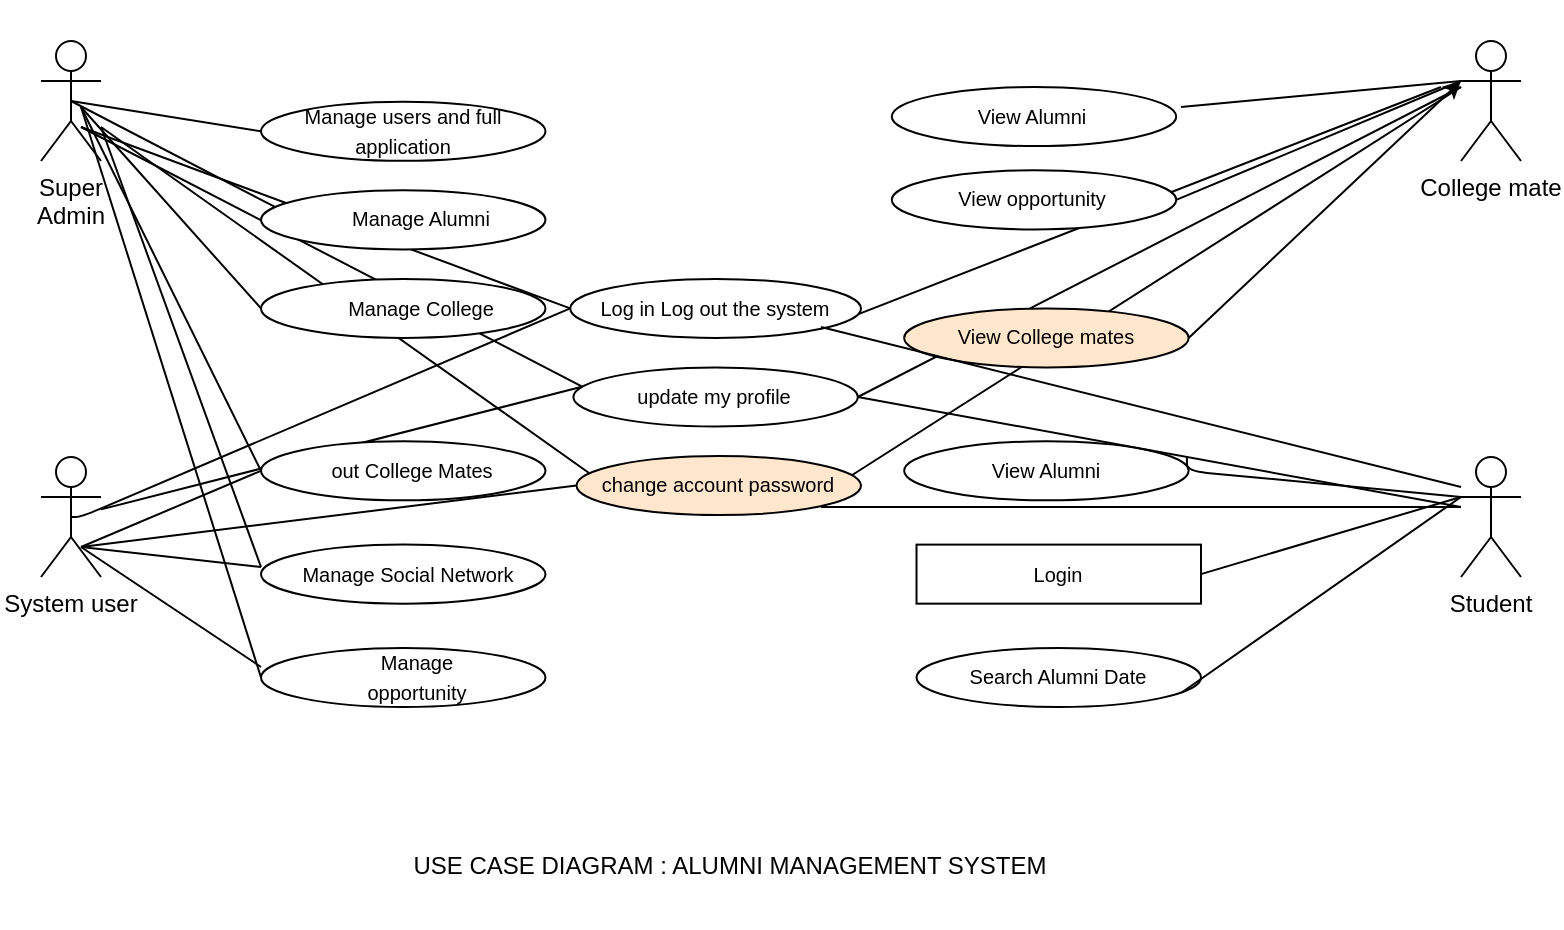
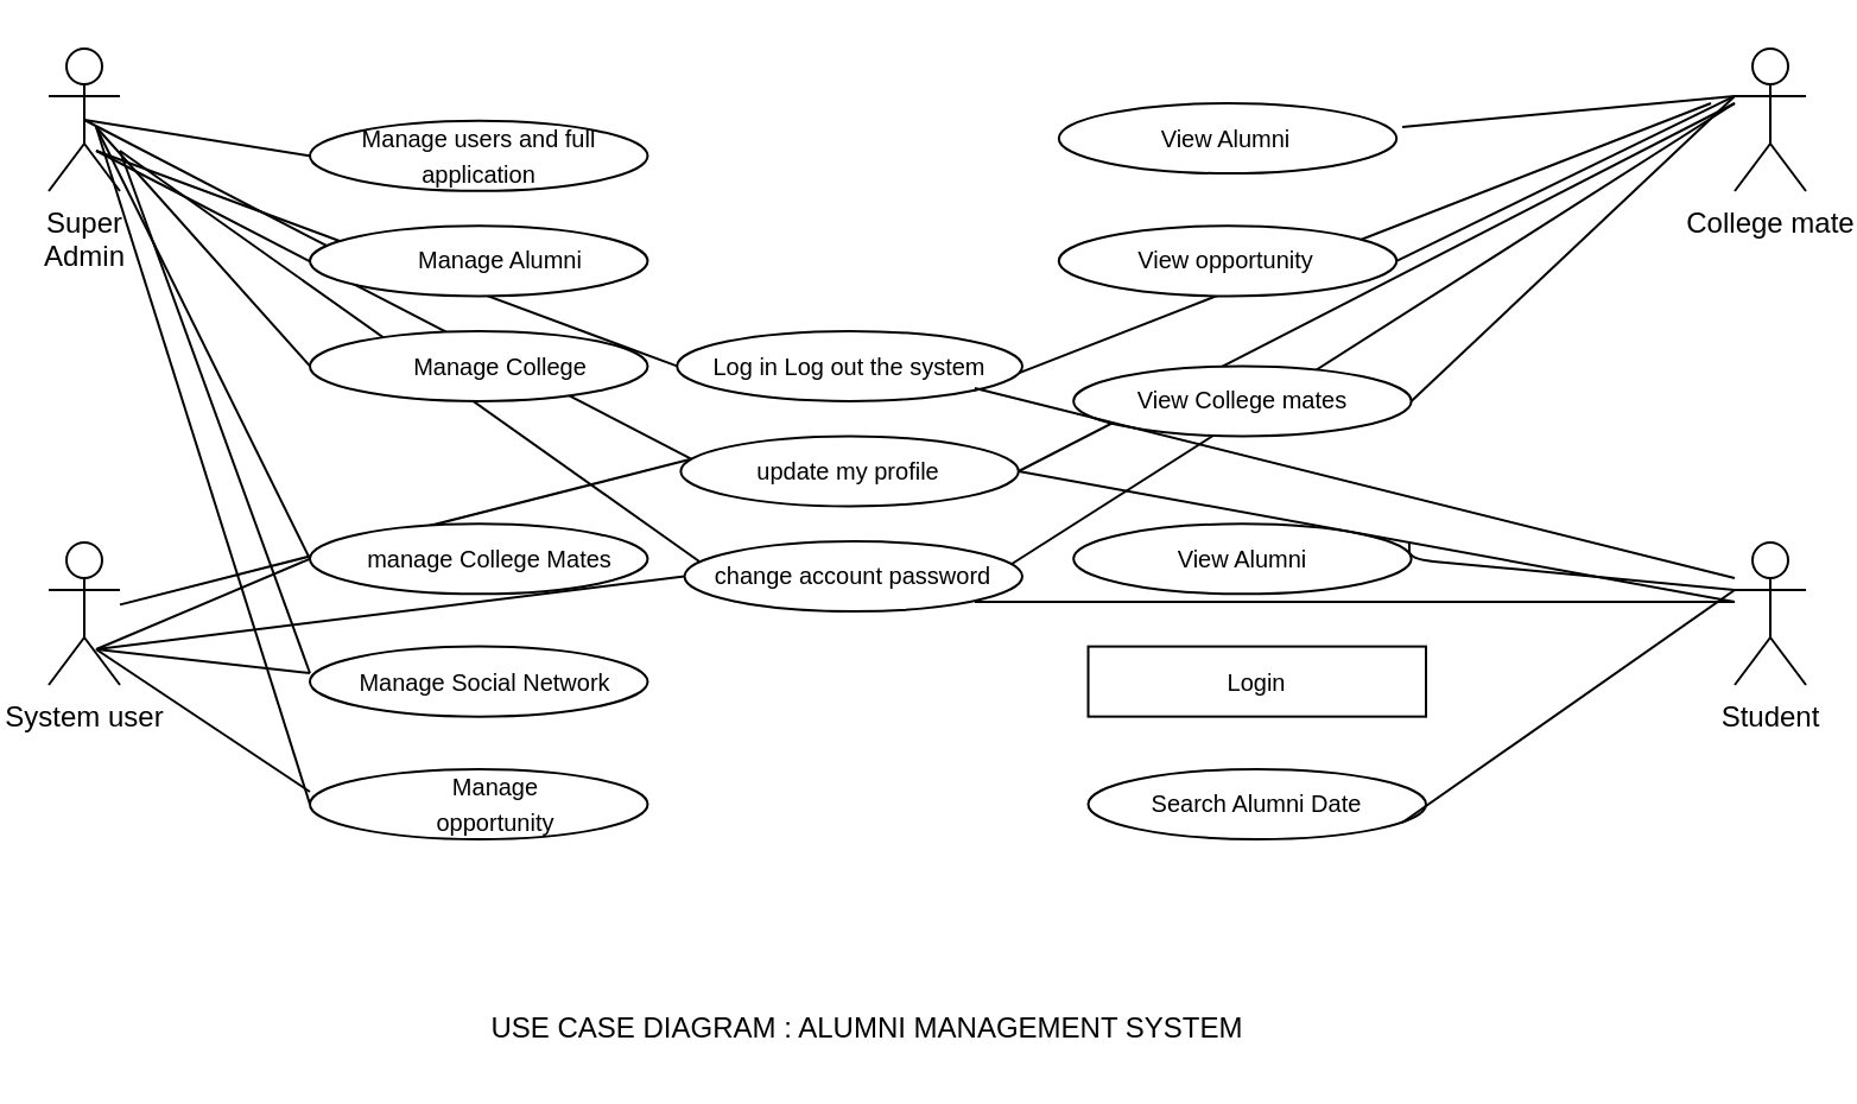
  <mxCell id="0" />
  <mxCell id="1" parent="0" />
  <mxCell id="2" value="" style="endArrow=none;html=1;" edge="1" parent="1" source="38"><mxGeometry width="50" height="50" relative="1" as="geometry"><mxPoint x="80" y="313" as="sourcePoint" /><mxPoint x="290" y="193" as="targetPoint" /></mxGeometry></mxCell>
  <mxCell id="3" value="" style="endArrow=none;html=1;exitX=0.044;exitY=0.287;exitDx=0;exitDy=0;exitPerimeter=0;" edge="1" parent="1" source="13"><mxGeometry width="50" height="50" relative="1" as="geometry"><mxPoint x="290" y="233" as="sourcePoint" /><mxPoint x="50" y="63" as="targetPoint" /></mxGeometry></mxCell>
  <mxCell id="4" value="" style="endArrow=none;html=1;entryX=0.048;entryY=0.365;entryDx=0;entryDy=0;entryPerimeter=0;" edge="1" parent="1" target="14"><mxGeometry width="50" height="50" relative="1" as="geometry"><mxPoint x="40" y="63" as="sourcePoint" /><mxPoint x="90" y="13" as="targetPoint" /></mxGeometry></mxCell>
  <mxCell id="5" value="" style="endArrow=none;html=1;exitX=0;exitY=0.5;exitDx=0;exitDy=0;" edge="1" parent="1" source="15"><mxGeometry width="50" height="50" relative="1" as="geometry"><mxPoint x="440" y="223" as="sourcePoint" /><mxPoint x="40" y="63" as="targetPoint" /></mxGeometry></mxCell>
  <mxCell id="6" value="" style="endArrow=none;html=1;exitX=0.958;exitY=0.355;exitDx=0;exitDy=0;exitPerimeter=0;" edge="1" parent="1" source="13"><mxGeometry width="50" height="50" relative="1" as="geometry"><mxPoint x="648" y="213" as="sourcePoint" /><mxPoint x="730" y="43" as="targetPoint" /></mxGeometry></mxCell>
  <mxCell id="7" value="" style="endArrow=none;html=1;exitX=1;exitY=0.5;exitDx=0;exitDy=0;fontStyle=1" edge="1" parent="1" source="14"><mxGeometry width="50" height="50" relative="1" as="geometry"><mxPoint x="638" y="203" as="sourcePoint" /><mxPoint x="730" y="43" as="targetPoint" /></mxGeometry></mxCell>
  <mxCell id="8" value="" style="endArrow=none;html=1;exitX=1;exitY=1;exitDx=0;exitDy=0;" edge="1" parent="1" source="15"><mxGeometry width="50" height="50" relative="1" as="geometry"><mxPoint x="570" y="133" as="sourcePoint" /><mxPoint x="720" y="43" as="targetPoint" /></mxGeometry></mxCell>
  <mxCell id="9" value="" style="group" vertex="1" connectable="0" parent="1"><mxGeometry x="130" y="43" width="470" height="310" as="geometry" /></mxCell>
  <mxCell id="10" value="" style="ellipse;whiteSpace=wrap;html=1;" vertex="1" parent="9"><mxGeometry y="51.667" width="142.237" height="29.524" as="geometry" /></mxCell>
  <mxCell id="11" value="" style="ellipse;whiteSpace=wrap;html=1;" vertex="1" parent="9"><mxGeometry y="7.381" width="142.237" height="29.524" as="geometry" /></mxCell>
  <mxCell id="12" value="" style="ellipse;whiteSpace=wrap;html=1;" vertex="1" parent="9"><mxGeometry y="95.952" width="142.237" height="29.524" as="geometry" /></mxCell>
- <mxCell id="13" value="&lt;font style=&quot;font-size: 10px&quot;&gt;change account password&lt;/font&gt;" style="ellipse;whiteSpace=wrap;html=1;fillColor=#ffe6cc;" vertex="1" parent="9"><mxGeometry x="157.765" y="184.523" width="142.237" height="29.524" as="geometry" /></mxCell>
+ <mxCell id="13" value="&lt;font style=&quot;font-size: 10px&quot;&gt;change account password&lt;/font&gt;" style="ellipse;whiteSpace=wrap;html=1;" vertex="1" parent="9"><mxGeometry x="157.765" y="184.523" width="142.237" height="29.524" as="geometry" /></mxCell>
  <mxCell id="14" value="&lt;font style=&quot;font-size: 10px&quot;&gt;update my profile&lt;/font&gt;" style="ellipse;whiteSpace=wrap;html=1;" vertex="1" parent="9"><mxGeometry x="156.185" y="140.238" width="142.237" height="29.524" as="geometry" /></mxCell>
  <mxCell id="15" value="&lt;font style=&quot;font-size: 10px&quot;&gt;Log in Log out the system&lt;/font&gt;" style="ellipse;whiteSpace=wrap;html=1;" vertex="1" parent="9"><mxGeometry x="154.61" y="95.95" width="145.39" height="29.52" as="geometry" /></mxCell>
  <mxCell id="16" value="&lt;font style=&quot;font-size: 10px&quot;&gt;Search Alumni Date&lt;/font&gt;" style="ellipse;whiteSpace=wrap;html=1;" vertex="1" parent="9"><mxGeometry x="327.763" y="280.476" width="142.237" height="29.524" as="geometry" /></mxCell>
  <mxCell id="17" value="&lt;font style=&quot;font-size: 10px&quot;&gt;Login&lt;/font&gt;" style="whiteSpace=wrap;html=1;rounded=0;" vertex="1" parent="9"><mxGeometry x="327.763" y="228.81" width="142.237" height="29.524" as="geometry" /></mxCell>
  <mxCell id="18" value="&lt;font style=&quot;font-size: 10px&quot;&gt;View Alumni&lt;/font&gt;" style="ellipse;whiteSpace=wrap;html=1;" vertex="1" parent="9"><mxGeometry x="321.579" y="177.143" width="142.237" height="29.524" as="geometry" /></mxCell>
  <mxCell id="19" value="" style="ellipse;whiteSpace=wrap;html=1;" vertex="1" parent="9"><mxGeometry y="280.476" width="142.237" height="29.524" as="geometry" /></mxCell>
  <mxCell id="20" value="" style="ellipse;whiteSpace=wrap;html=1;" vertex="1" parent="9"><mxGeometry y="228.81" width="142.237" height="29.524" as="geometry" /></mxCell>
  <mxCell id="21" value="" style="ellipse;whiteSpace=wrap;html=1;" vertex="1" parent="9"><mxGeometry y="177.143" width="142.237" height="29.524" as="geometry" /></mxCell>
- <mxCell id="22" value="&lt;font style=&quot;font-size: 10px&quot;&gt;View College mates&lt;/font&gt;" style="ellipse;whiteSpace=wrap;html=1;fillColor=#ffe6cc;" vertex="1" parent="9"><mxGeometry x="321.579" y="110.714" width="142.237" height="29.524" as="geometry" /></mxCell>
- <mxCell id="23" value="&lt;font style=&quot;font-size: 10px&quot;&gt;View opportunity&lt;/font&gt;" style="ellipse;whiteSpace=wrap;html=1;" vertex="1" parent="9"><mxGeometry x="315.395" y="41.667" width="142.237" height="29.524" as="geometry" /></mxCell>
+ <mxCell id="22" value="&lt;font style=&quot;font-size: 10px&quot;&gt;View College mates&lt;/font&gt;" style="ellipse;whiteSpace=wrap;html=1;" vertex="1" parent="9"><mxGeometry x="321.579" y="110.714" width="142.237" height="29.524" as="geometry" /></mxCell>
+ <mxCell id="23" value="&lt;font style=&quot;font-size: 10px&quot;&gt;View opportunity&lt;/font&gt;" style="ellipse;whiteSpace=wrap;html=1;" vertex="1" parent="9"><mxGeometry x="315.395" y="51.667" width="142.237" height="29.524" as="geometry" /></mxCell>
  <mxCell id="24" value="&lt;font style=&quot;font-size: 10px&quot;&gt;View Alumni&lt;/font&gt;" style="ellipse;whiteSpace=wrap;html=1;" vertex="1" parent="9"><mxGeometry x="315.395" width="142.237" height="29.524" as="geometry" /></mxCell>
  <mxCell id="25" value="&lt;font style=&quot;font-size: 10px&quot;&gt;Manage users and full application&lt;/font&gt;" style="text;html=1;strokeColor=none;fillColor=none;align=center;verticalAlign=middle;whiteSpace=wrap;rounded=0;" vertex="1" parent="9"><mxGeometry x="11.58" y="14.76" width="119.08" height="14.76" as="geometry" /></mxCell>
  <mxCell id="26" value="&lt;font style=&quot;font-size: 10px&quot;&gt;Manage Alumni&lt;/font&gt;" style="text;html=1;strokeColor=none;fillColor=none;align=center;verticalAlign=middle;whiteSpace=wrap;rounded=0;" vertex="1" parent="9"><mxGeometry x="30.92" y="59.05" width="99.08" height="14.76" as="geometry" /></mxCell>
  <mxCell id="27" value="&lt;font style=&quot;font-size: 10px&quot;&gt;Manage College&lt;/font&gt;" style="text;html=1;strokeColor=none;fillColor=none;align=center;verticalAlign=middle;whiteSpace=wrap;rounded=0;" vertex="1" parent="9"><mxGeometry x="30.92" y="103.33" width="99.08" height="14.76" as="geometry" /></mxCell>
- <mxCell id="28" value="&lt;font style=&quot;font-size: 10px&quot;&gt;out College Mates&lt;/font&gt;" style="text;html=1;strokeColor=none;fillColor=none;align=center;verticalAlign=middle;whiteSpace=wrap;rounded=0;" vertex="1" parent="9"><mxGeometry x="21.58" y="184.52" width="108.42" height="14.76" as="geometry" /></mxCell>
+ <mxCell id="28" value="&lt;font style=&quot;font-size: 10px&quot;&gt;manage College Mates&lt;/font&gt;" style="text;html=1;strokeColor=none;fillColor=none;align=center;verticalAlign=middle;whiteSpace=wrap;rounded=0;" vertex="1" parent="9"><mxGeometry x="21.58" y="184.52" width="108.42" height="14.76" as="geometry" /></mxCell>
  <mxCell id="29" value="&lt;font style=&quot;font-size: 10px&quot;&gt;Manage Social Network&lt;/font&gt;" style="text;html=1;strokeColor=none;fillColor=none;align=center;verticalAlign=middle;whiteSpace=wrap;rounded=0;" vertex="1" parent="9"><mxGeometry x="18.42" y="236.19" width="111.58" height="14.76" as="geometry" /></mxCell>
  <mxCell id="30" value="&lt;font style=&quot;font-size: 10px&quot;&gt;Manage opportunity&lt;/font&gt;" style="text;html=1;strokeColor=none;fillColor=none;align=center;verticalAlign=middle;whiteSpace=wrap;rounded=0;" vertex="1" parent="9"><mxGeometry x="37.11" y="287.86" width="82.89" height="14.76" as="geometry" /></mxCell>
  <mxCell id="31" value="&lt;div&gt;Super &lt;br&gt;&lt;/div&gt;&lt;div&gt;Admin&lt;br&gt;&lt;/div&gt;" style="shape=umlActor;verticalLabelPosition=bottom;labelBackgroundColor=#ffffff;verticalAlign=top;html=1;outlineConnect=0;" vertex="1" parent="1"><mxGeometry x="20" y="20" width="30" height="60" as="geometry" /></mxCell>
  <mxCell id="32" value="" style="endArrow=none;html=1;exitX=0.5;exitY=0.5;exitDx=0;exitDy=0;exitPerimeter=0;entryX=0;entryY=0.5;entryDx=0;entryDy=0;" edge="1" parent="1" source="31" target="11"><mxGeometry width="50" height="50" relative="1" as="geometry"><mxPoint x="190" y="213" as="sourcePoint" /><mxPoint x="240" y="163" as="targetPoint" /></mxGeometry></mxCell>
  <mxCell id="33" value="" style="endArrow=none;html=1;exitX=0.5;exitY=0.5;exitDx=0;exitDy=0;exitPerimeter=0;entryX=0.049;entryY=0.282;entryDx=0;entryDy=0;entryPerimeter=0;" edge="1" parent="1" source="31" target="10"><mxGeometry width="50" height="50" relative="1" as="geometry"><mxPoint x="45" y="60" as="sourcePoint" /><mxPoint x="140" y="75.143" as="targetPoint" /></mxGeometry></mxCell>
  <mxCell id="34" value="" style="endArrow=none;html=1;entryX=0;entryY=0.5;entryDx=0;entryDy=0;" edge="1" parent="1" target="12"><mxGeometry width="50" height="50" relative="1" as="geometry"><mxPoint x="40" y="53" as="sourcePoint" /><mxPoint x="150" y="85.143" as="targetPoint" /></mxGeometry></mxCell>
  <mxCell id="35" value="" style="endArrow=none;html=1;entryX=0;entryY=0.5;entryDx=0;entryDy=0;" edge="1" parent="1" target="21"><mxGeometry width="50" height="50" relative="1" as="geometry"><mxPoint x="40" y="53" as="sourcePoint" /><mxPoint x="160" y="95.143" as="targetPoint" /></mxGeometry></mxCell>
  <mxCell id="36" value="" style="endArrow=none;html=1;" edge="1" parent="1"><mxGeometry width="50" height="50" relative="1" as="geometry"><mxPoint x="50" y="63" as="sourcePoint" /><mxPoint x="130" y="283" as="targetPoint" /></mxGeometry></mxCell>
  <mxCell id="37" value="" style="endArrow=none;html=1;entryX=0;entryY=0.5;entryDx=0;entryDy=0;" edge="1" parent="1" target="19"><mxGeometry width="50" height="50" relative="1" as="geometry"><mxPoint x="40" y="53" as="sourcePoint" /><mxPoint x="150" y="254.905" as="targetPoint" /></mxGeometry></mxCell>
  <mxCell id="38" value="&lt;div&gt;System user&lt;/div&gt;&lt;div&gt;&lt;br&gt;&lt;/div&gt;" style="shape=umlActor;verticalLabelPosition=bottom;labelBackgroundColor=#ffffff;verticalAlign=top;html=1;outlineConnect=0;" vertex="1" parent="1"><mxGeometry x="20" y="228" width="30" height="60" as="geometry" /></mxCell>
  <mxCell id="39" value="" style="endArrow=none;html=1;entryX=0;entryY=0.5;entryDx=0;entryDy=0;" edge="1" parent="1" target="21"><mxGeometry width="50" height="50" relative="1" as="geometry"><mxPoint x="40" y="273" as="sourcePoint" /><mxPoint x="90" y="223" as="targetPoint" /></mxGeometry></mxCell>
  <mxCell id="40" value="" style="endArrow=none;html=1;" edge="1" parent="1"><mxGeometry width="50" height="50" relative="1" as="geometry"><mxPoint x="40" y="273" as="sourcePoint" /><mxPoint x="130" y="283" as="targetPoint" /></mxGeometry></mxCell>
  <mxCell id="41" value="" style="endArrow=none;html=1;" edge="1" parent="1"><mxGeometry width="50" height="50" relative="1" as="geometry"><mxPoint x="40" y="273" as="sourcePoint" /><mxPoint x="130" y="333" as="targetPoint" /></mxGeometry></mxCell>
- <mxCell id="42" value="" style="endArrow=none;html=1;entryX=0;entryY=0.5;entryDx=0;entryDy=0;exitX=0.5;exitY=0.5;exitDx=0;exitDy=0;exitPerimeter=0;" edge="1" parent="1" source="38" target="15"><mxGeometry width="50" height="50" relative="1" as="geometry"><mxPoint x="70" y="303" as="sourcePoint" /><mxPoint x="160" y="264.905" as="targetPoint" /><Array as="points"><mxPoint x="40" y="258" /></Array></mxGeometry></mxCell>
  <mxCell id="43" value="" style="endArrow=none;html=1;entryX=0;entryY=0.5;entryDx=0;entryDy=0;" edge="1" parent="1" target="13"><mxGeometry width="50" height="50" relative="1" as="geometry"><mxPoint x="40" y="273" as="sourcePoint" /><mxPoint x="240" y="163" as="targetPoint" /></mxGeometry></mxCell>
  <mxCell id="44" value="College mate" style="shape=umlActor;verticalLabelPosition=bottom;labelBackgroundColor=#ffffff;verticalAlign=top;html=1;outlineConnect=0;" vertex="1" parent="1"><mxGeometry x="730" y="20" width="30" height="60" as="geometry" /></mxCell>
  <mxCell id="45" value="Student" style="shape=umlActor;verticalLabelPosition=bottom;labelBackgroundColor=#ffffff;verticalAlign=top;html=1;outlineConnect=0;" vertex="1" parent="1"><mxGeometry x="730" y="228" width="30" height="60" as="geometry" /></mxCell>
  <mxCell id="46" value="" style="endArrow=none;html=1;entryX=0;entryY=0.333;entryDx=0;entryDy=0;entryPerimeter=0;" edge="1" parent="1" target="44"><mxGeometry width="50" height="50" relative="1" as="geometry"><mxPoint x="590" y="53" as="sourcePoint" /><mxPoint x="540" y="153" as="targetPoint" /></mxGeometry></mxCell>
  <mxCell id="47" value="" style="endArrow=none;html=1;entryX=0;entryY=0.333;entryDx=0;entryDy=0;entryPerimeter=0;exitX=1;exitY=0.5;exitDx=0;exitDy=0;" edge="1" parent="1" source="23" target="44"><mxGeometry width="50" height="50" relative="1" as="geometry"><mxPoint x="600" y="63" as="sourcePoint" /><mxPoint x="740" y="50" as="targetPoint" /></mxGeometry></mxCell>
- <mxCell id="48" value="" style="endArrow=classic;html=1;entryX=0;entryY=0.333;entryDx=0;entryDy=0;entryPerimeter=0;exitX=1;exitY=0.5;exitDx=0;exitDy=0;" edge="1" parent="1" source="22" target="44"><mxGeometry width="50" height="50" relative="1" as="geometry"><mxPoint x="598" y="163" as="sourcePoint" /><mxPoint x="740" y="50" as="targetPoint" /></mxGeometry></mxCell>
+ <mxCell id="48" value="" style="endArrow=none;html=1;entryX=0;entryY=0.333;entryDx=0;entryDy=0;entryPerimeter=0;exitX=1;exitY=0.5;exitDx=0;exitDy=0;" edge="1" parent="1" source="22" target="44"><mxGeometry width="50" height="50" relative="1" as="geometry"><mxPoint x="598" y="163" as="sourcePoint" /><mxPoint x="740" y="50" as="targetPoint" /></mxGeometry></mxCell>
  <mxCell id="49" value="" style="endArrow=none;html=1;entryX=0;entryY=0.333;entryDx=0;entryDy=0;entryPerimeter=0;exitX=0.994;exitY=0.266;exitDx=0;exitDy=0;exitPerimeter=0;" edge="1" parent="1" source="18" target="45"><mxGeometry width="50" height="50" relative="1" as="geometry"><mxPoint x="608" y="173" as="sourcePoint" /><mxPoint x="740" y="50" as="targetPoint" /><Array as="points"><mxPoint x="593" y="235" /></Array></mxGeometry></mxCell>
- <mxCell id="50" value="" style="endArrow=none;html=1;entryX=0;entryY=0.333;entryDx=0;entryDy=0;entryPerimeter=0;exitX=1;exitY=0.5;exitDx=0;exitDy=0;" edge="1" parent="1" source="17" target="45"><mxGeometry width="50" height="50" relative="1" as="geometry"><mxPoint x="610" y="283" as="sourcePoint" /><mxPoint x="720" y="253" as="targetPoint" /></mxGeometry></mxCell>
  <mxCell id="51" value="" style="endArrow=none;html=1;entryX=0;entryY=0.333;entryDx=0;entryDy=0;entryPerimeter=0;" edge="1" parent="1" target="45"><mxGeometry width="50" height="50" relative="1" as="geometry"><mxPoint x="590" y="346" as="sourcePoint" /><mxPoint x="722" y="223" as="targetPoint" /></mxGeometry></mxCell>
  <mxCell id="52" value="" style="endArrow=none;html=1;entryX=1;entryY=0.5;entryDx=0;entryDy=0;" edge="1" parent="1" target="14"><mxGeometry width="50" height="50" relative="1" as="geometry"><mxPoint x="730" y="253" as="sourcePoint" /><mxPoint x="540" y="153" as="targetPoint" /></mxGeometry></mxCell>
  <mxCell id="53" value="" style="endArrow=none;html=1;" edge="1" parent="1"><mxGeometry width="50" height="50" relative="1" as="geometry"><mxPoint x="410" y="163" as="sourcePoint" /><mxPoint x="730" y="243" as="targetPoint" /></mxGeometry></mxCell>
  <mxCell id="54" value="" style="endArrow=none;html=1;" edge="1" parent="1"><mxGeometry width="50" height="50" relative="1" as="geometry"><mxPoint x="410" y="253" as="sourcePoint" /><mxPoint x="730" y="253" as="targetPoint" /></mxGeometry></mxCell>
  <mxCell id="55" value="USE CASE DIAGRAM : ALUMNI MANAGEMENT SYSTEM" style="text;html=1;strokeColor=none;fillColor=none;align=center;verticalAlign=middle;whiteSpace=wrap;rounded=0;" vertex="1" parent="1"><mxGeometry x="165" y="423" width="400" height="20" as="geometry" /></mxCell>
